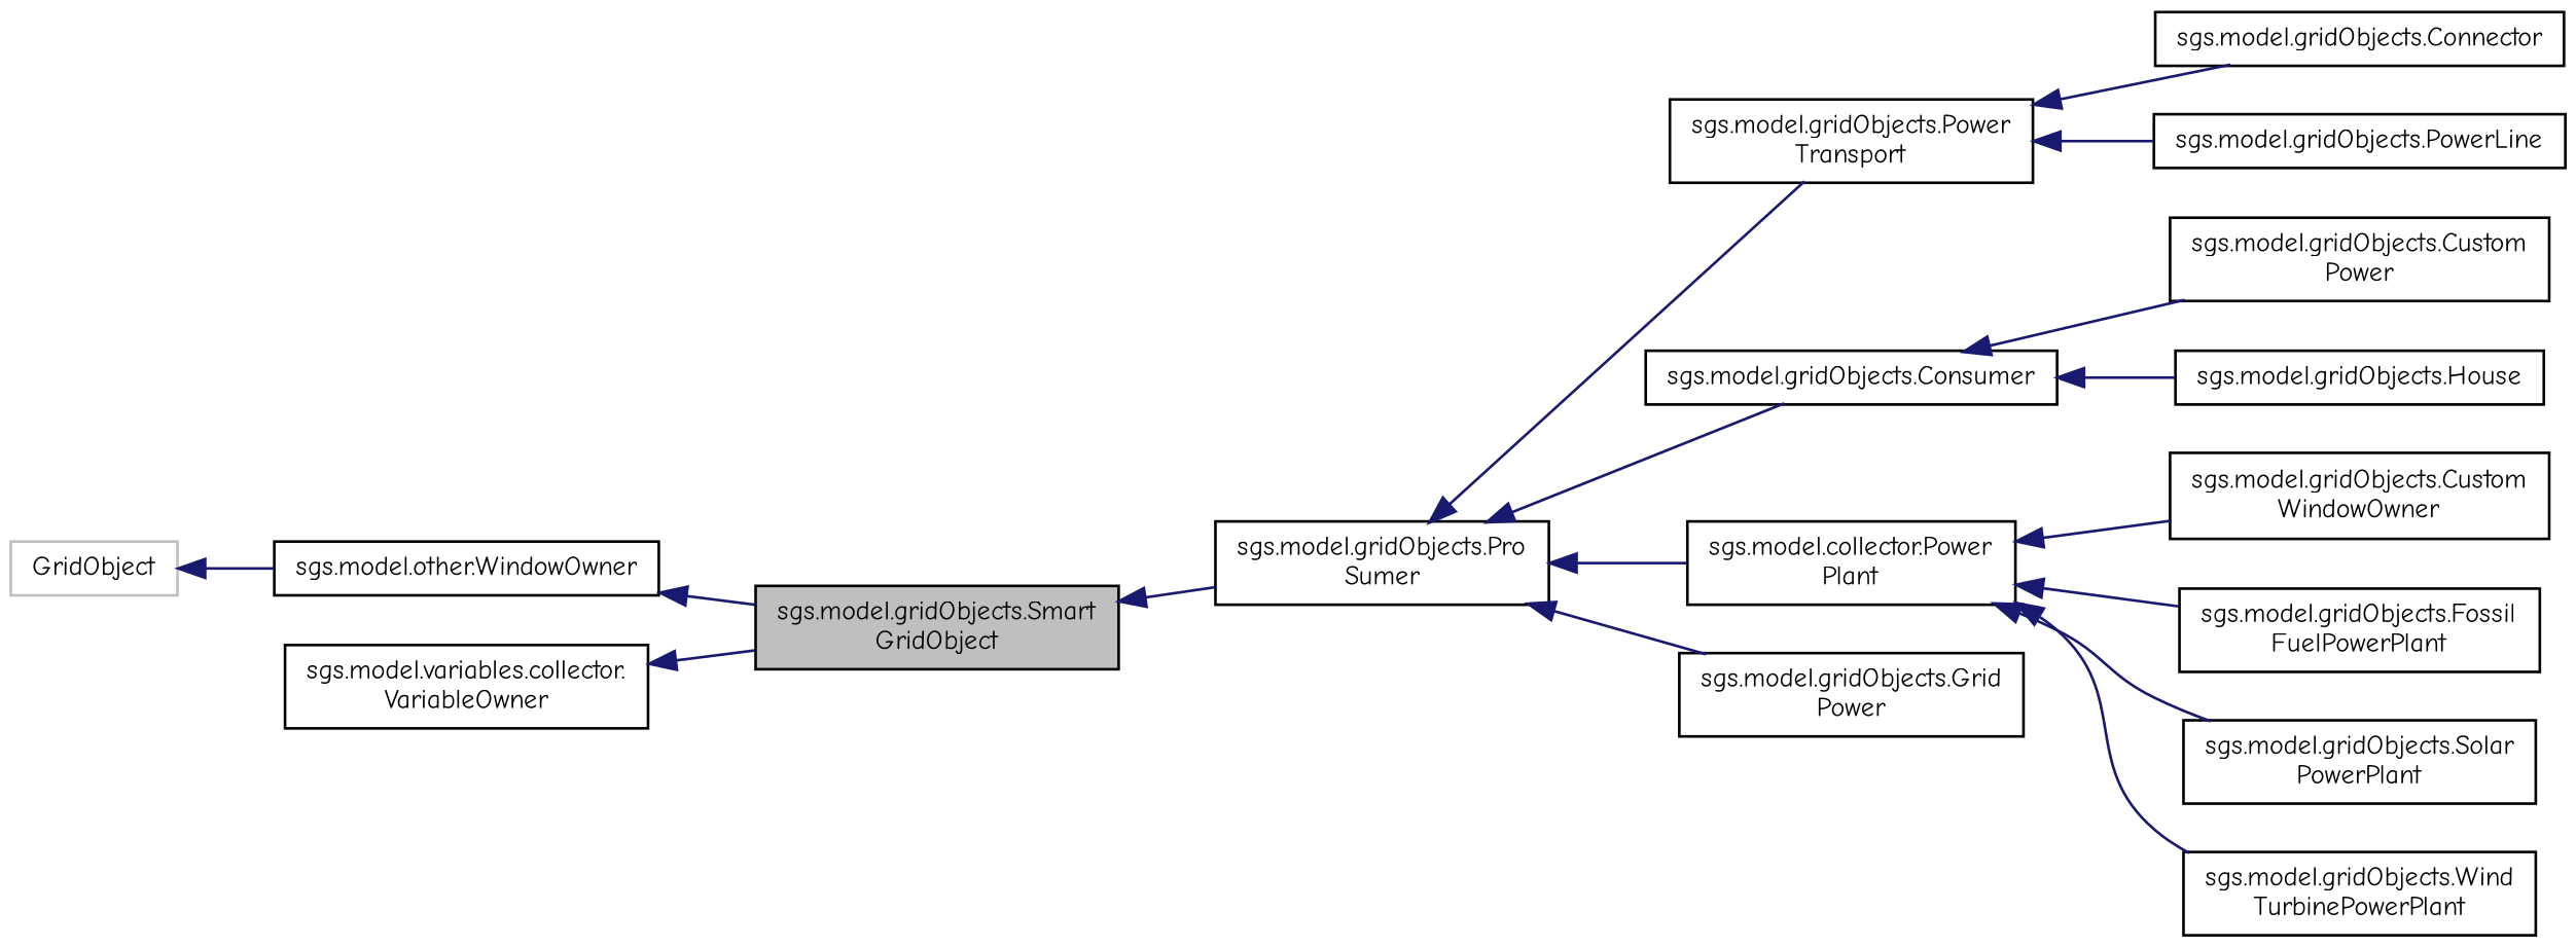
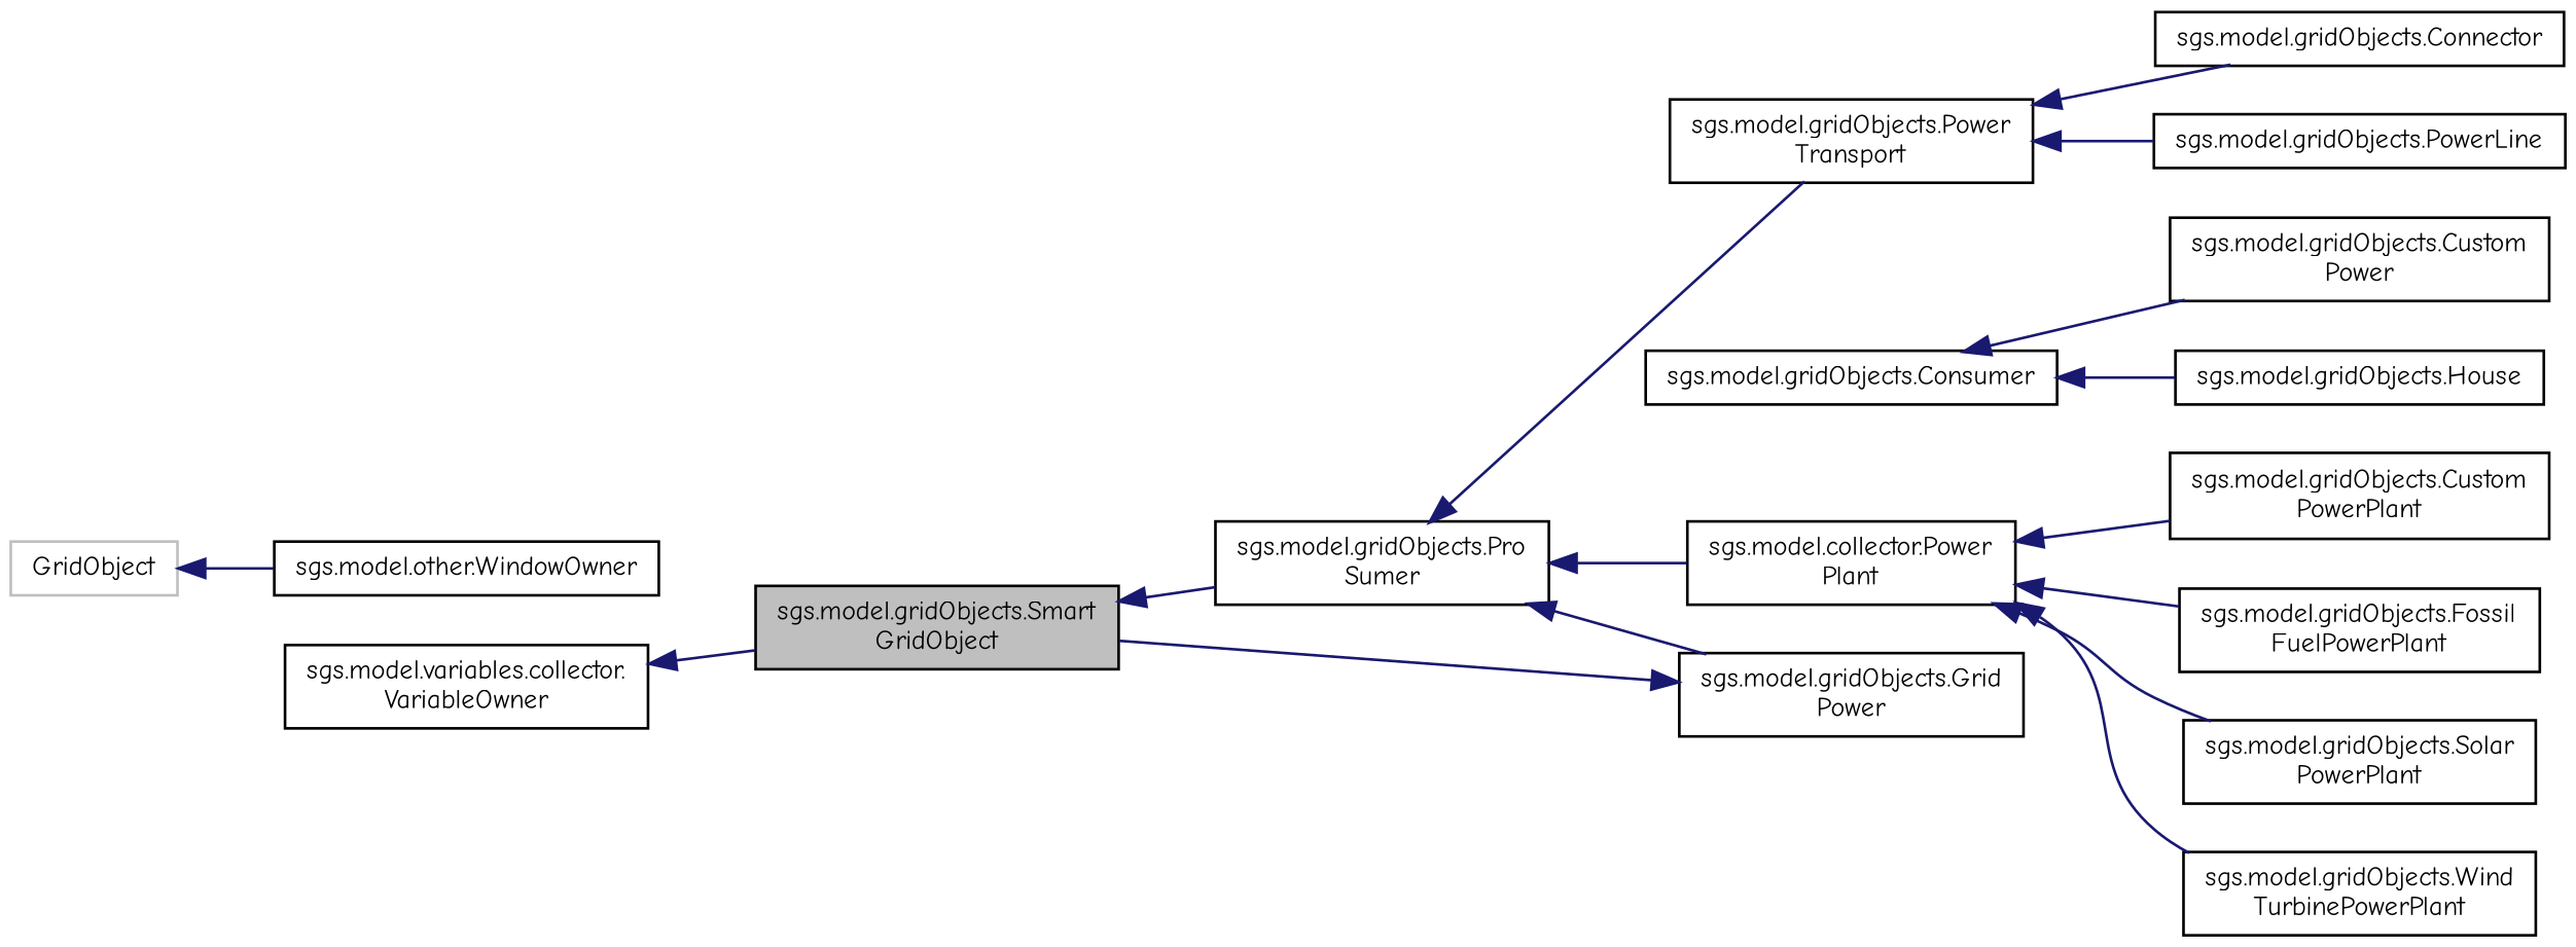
  digraph {
    fontname="Comic Neue"
    rankdir=LR
    node [color=black fillcolor=white fontname="Comic Neue" fontsize=10 shape=record style=filled]
    edge [color=midnightblue dir=back fontname="Comic Neue" fontsize=10 labelfontname=Helvetica labelfontsize=10 style=solid]
    n1 [fillcolor=grey75 fontcolor=black height=0.2 label="sgs.model.gridObjects.Smart\lGridObject" width=0.4]
    n2 [height=0.2 label="sgs.model.gridObjects.Pro\lSumer" width=0.4]
    n3 [height=0.2 label="sgs.model.gridObjects.Power\lTransport" width=0.4]
    n4 [height=0.2 label="sgs.model.gridObjects.Connector" width=0.4]
    n5 [height=0.2 label="sgs.model.gridObjects.PowerLine" width=0.4]
    n6 [height=0.2 label="sgs.model.gridObjects.Consumer" width=0.4]
    n7 [height=0.2 label="sgs.model.gridObjects.Grid\lPower" width=0.4]
    n8 [height=0.2 label="sgs.model.collector.Power\lPlant" width=0.4]
    n9 [color=grey75 height=0.2 label=GridObject width=0.4]
    n10 [height=0.2 label="sgs.model.other.WindowOwner" width=0.4]
    n11 [height=0.2 label="sgs.model.variables.collector.\lVariableOwner" width=0.4]
    n12 [height=0.2 label="sgs.model.gridObjects.Custom\lPower" width=0.4]
    n13 [height=0.2 label="sgs.model.gridObjects.House" width=0.4]
-   n14 [height=0.2 label="sgs.model.gridObjects.Custom\lWindowOwner" width=0.4]
+   n14 [height=0.2 label="sgs.model.gridObjects.Custom\lPowerPlant" width=0.4]
    n15 [height=0.2 label="sgs.model.gridObjects.Fossil\lFuelPowerPlant" width=0.4]
    n16 [height=0.2 label="sgs.model.gridObjects.Solar\lPowerPlant" width=0.4]
    n17 [height=0.2 label="sgs.model.gridObjects.Wind\lTurbinePowerPlant" width=0.4]
    n1 -> n2
    n2 -> n3
-   n2 -> n6
    n2 -> n7
    n2 -> n8
    n3 -> n4
    n3 -> n5
    n6 -> n12
    n6 -> n13
    n8 -> n14
    n8 -> n15
    n8 -> n16
    n8 -> n17
    n9 -> n10
-   n10 -> n1
+   n7 -> n1
    n11 -> n1
  }
